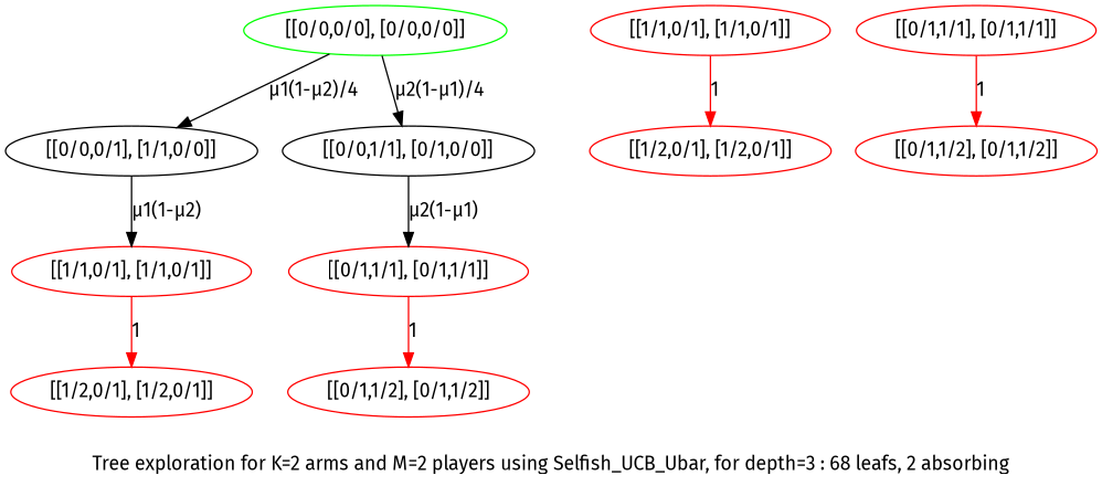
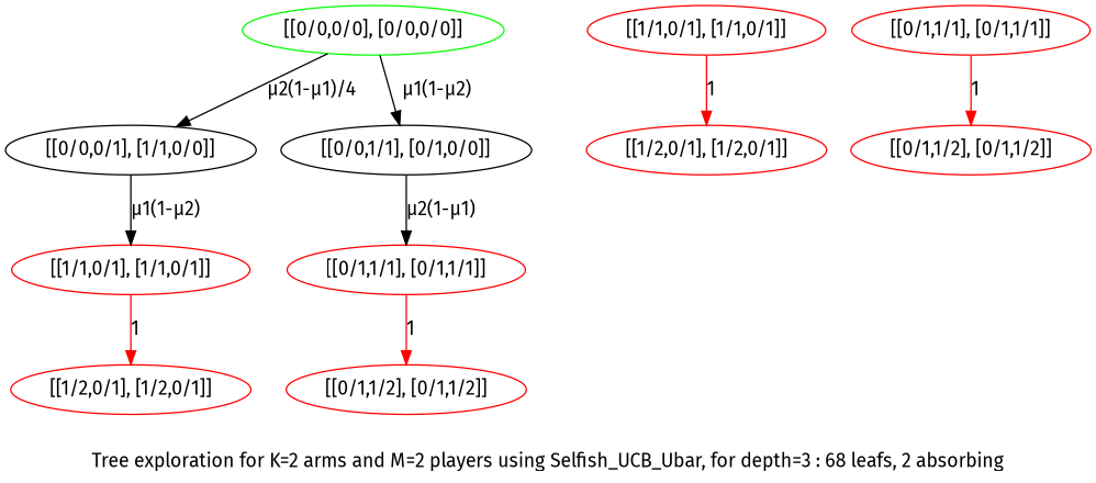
  digraph {
    fontname="Fira Sans"
    label="Tree exploration for K=2 arms and M=2 players using Selfish_UCB_Ubar, for depth=3 : 68 leafs, 2 absorbing"
    node [color=red fontname="Fira Sans"]
    edge [color=black fontname="Fira Sans"]
    n1 [color=green label="[[0/0,0/0], [0/0,0/0]]"]
    n2 [label="[[0/0,0/1], [1/1,0/0]]" color=""]
    n3 [label="[[0/0,1/1], [0/1,0/0]]" color=""]
    n4 [label="[[1/1,0/1], [1/1,0/1]]"]
    n5 [label="[[0/1,1/1], [0/1,1/1]]"]
    n6 [label="[[1/1,0/1], [1/1,0/1]]"]
    n7 [label="[[1/2,0/1], [1/2,0/1]]"]
    n8 [label="[[0/1,1/1], [0/1,1/1]]"]
    n9 [label="[[0/1,1/2], [0/1,1/2]]"]
    n10 [label="[[1/2,0/1], [1/2,0/1]]"]
    n11 [label="[[0/1,1/2], [0/1,1/2]]"]
-   n1 -> n2 [label="µ1(1-µ2)/4"]
-   n1 -> n3 [label="µ2(1-µ1)/4"]
+   n1 -> n2 [label="µ2(1-µ1)/4"]
+   n1 -> n3 [label="µ1(1-µ2)"]
    n2 -> n4 [label="µ1(1-µ2)"]
    n3 -> n5 [label="µ2(1-µ1)"]
    n4 -> n10 [color=red label=1]
    n5 -> n11 [color=red label=1]
    n6 -> n7 [color=red label=1]
    n8 -> n9 [color=red label=1]
  }
